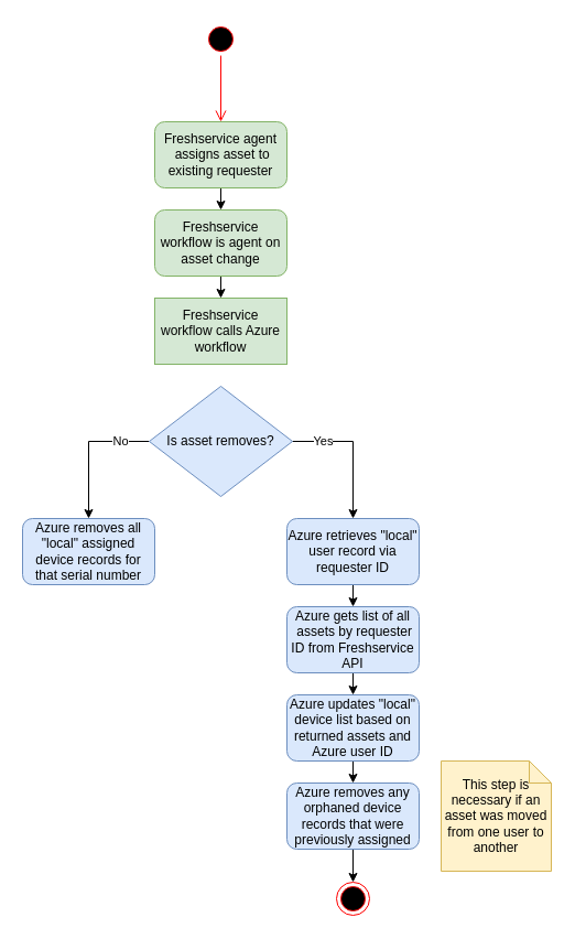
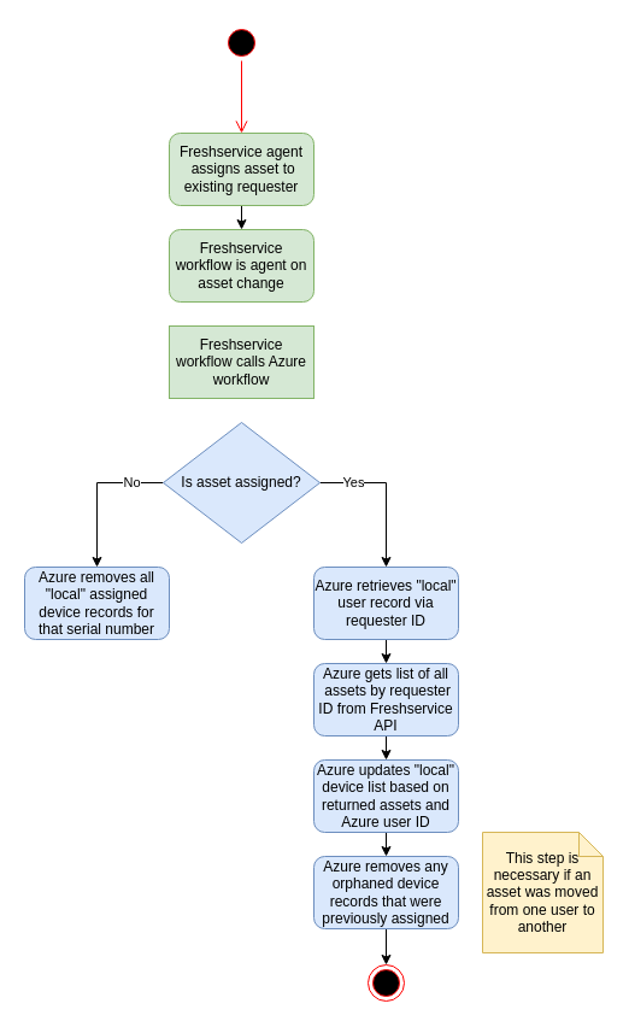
  <mxCell id="0" />
  <mxCell id="1" parent="0" />
  <mxCell id="2" style="edgeStyle=orthogonalEdgeStyle;rounded=0;orthogonalLoop=1;jettySize=auto;html=1;exitX=0.5;exitY=1;exitDx=0;exitDy=0;entryX=0.5;entryY=0;entryDx=0;entryDy=0;" edge="1" parent="1" source="3" target="5"><mxGeometry relative="1" as="geometry" /></mxCell>
  <mxCell id="3" value="Freshservice agent &amp;nbsp;assigns asset to existing requester" style="rounded=1;whiteSpace=wrap;html=1;fillColor=#d5e8d4;strokeColor=#82b366;" vertex="1" parent="1"><mxGeometry x="140" y="110" width="120" height="60" as="geometry" /></mxCell>
- <mxCell id="4" style="edgeStyle=orthogonalEdgeStyle;rounded=0;orthogonalLoop=1;jettySize=auto;html=1;exitX=0.5;exitY=1;exitDx=0;exitDy=0;entryX=0.5;entryY=0;entryDx=0;entryDy=0;" edge="1" parent="1" source="5" target="6"><mxGeometry relative="1" as="geometry" /></mxCell>
  <mxCell id="5" value="Freshservice workflow is agent on asset change" style="rounded=1;whiteSpace=wrap;html=1;fillColor=#d5e8d4;strokeColor=#82b366;" vertex="1" parent="1"><mxGeometry x="140" y="190" width="120" height="60" as="geometry" /></mxCell>
  <mxCell id="6" value="Freshservice workflow calls Azure workflow" style="whiteSpace=wrap;html=1;fillColor=#d5e8d4;strokeColor=#82b366;rounded=0;" vertex="1" parent="1"><mxGeometry x="140" y="270" width="120" height="60" as="geometry" /></mxCell>
  <mxCell id="7" style="edgeStyle=orthogonalEdgeStyle;rounded=0;orthogonalLoop=1;jettySize=auto;html=1;exitX=0.5;exitY=1;exitDx=0;exitDy=0;entryX=0.5;entryY=0;entryDx=0;entryDy=0;" edge="1" parent="1" source="8" target="10"><mxGeometry relative="1" as="geometry" /></mxCell>
  <mxCell id="8" value="Azure retrieves &quot;local&quot; user record via requester ID" style="rounded=1;whiteSpace=wrap;html=1;fillColor=#dae8fc;strokeColor=#6c8ebf;" vertex="1" parent="1"><mxGeometry x="260" y="470" width="120" height="60" as="geometry" /></mxCell>
  <mxCell id="9" style="edgeStyle=orthogonalEdgeStyle;rounded=0;orthogonalLoop=1;jettySize=auto;html=1;exitX=0.5;exitY=1;exitDx=0;exitDy=0;entryX=0.5;entryY=0;entryDx=0;entryDy=0;" edge="1" parent="1" source="10" target="12"><mxGeometry relative="1" as="geometry" /></mxCell>
  <mxCell id="10" value="Azure gets list of all &amp;nbsp;assets by requester ID from Freshservice API" style="rounded=1;whiteSpace=wrap;html=1;fillColor=#dae8fc;strokeColor=#6c8ebf;" vertex="1" parent="1"><mxGeometry x="260" y="550" width="120" height="60" as="geometry" /></mxCell>
  <mxCell id="11" style="edgeStyle=orthogonalEdgeStyle;rounded=0;orthogonalLoop=1;jettySize=auto;html=1;exitX=0.5;exitY=1;exitDx=0;exitDy=0;entryX=0.5;entryY=0;entryDx=0;entryDy=0;" edge="1" parent="1" source="12" target="23"><mxGeometry relative="1" as="geometry" /></mxCell>
  <mxCell id="12" value="Azure updates &quot;local&quot; device list based on returned assets and Azure user ID" style="rounded=1;whiteSpace=wrap;html=1;fillColor=#dae8fc;strokeColor=#6c8ebf;" vertex="1" parent="1"><mxGeometry x="260" y="630" width="120" height="60" as="geometry" /></mxCell>
  <mxCell id="13" value="" style="ellipse;html=1;shape=startState;fillColor=#000000;strokeColor=#ff0000;" vertex="1" parent="1"><mxGeometry x="185" y="20" width="30" height="30" as="geometry" /></mxCell>
  <mxCell id="14" value="" style="edgeStyle=orthogonalEdgeStyle;html=1;verticalAlign=bottom;endArrow=open;endSize=8;strokeColor=#ff0000;rounded=0;" edge="1" source="13" parent="1" target="3"><mxGeometry relative="1" as="geometry"><mxPoint x="230" y="70" as="targetPoint" /></mxGeometry></mxCell>
  <mxCell id="15" value="" style="ellipse;html=1;shape=endState;fillColor=#000000;strokeColor=#ff0000;" vertex="1" parent="1"><mxGeometry x="305" y="800" width="30" height="30" as="geometry" /></mxCell>
  <mxCell id="16" style="edgeStyle=orthogonalEdgeStyle;rounded=0;orthogonalLoop=1;jettySize=auto;html=1;exitX=0;exitY=0.5;exitDx=0;exitDy=0;exitPerimeter=0;entryX=0.5;entryY=0;entryDx=0;entryDy=0;" edge="1" parent="1" source="20" target="21"><mxGeometry relative="1" as="geometry"><mxPoint x="80" y="450" as="targetPoint" /></mxGeometry></mxCell>
  <mxCell id="17" value="No" style="edgeLabel;html=1;align=center;verticalAlign=middle;resizable=0;points=[];" vertex="1" connectable="0" parent="16"><mxGeometry x="-0.563" y="-1" relative="1" as="geometry"><mxPoint as="offset" /></mxGeometry></mxCell>
  <mxCell id="18" style="edgeStyle=orthogonalEdgeStyle;rounded=0;orthogonalLoop=1;jettySize=auto;html=1;exitX=1;exitY=0.5;exitDx=0;exitDy=0;exitPerimeter=0;entryX=0.5;entryY=0;entryDx=0;entryDy=0;" edge="1" parent="1" source="20" target="8"><mxGeometry relative="1" as="geometry"><mxPoint x="340" y="450" as="targetPoint" /></mxGeometry></mxCell>
  <mxCell id="19" value="Yes" style="edgeLabel;html=1;align=center;verticalAlign=middle;resizable=0;points=[];" vertex="1" connectable="0" parent="18"><mxGeometry x="-0.573" y="1" relative="1" as="geometry"><mxPoint as="offset" /></mxGeometry></mxCell>
- <mxCell id="20" value="Is asset removes?" style="strokeWidth=1;html=1;shape=mxgraph.flowchart.decision;whiteSpace=wrap;fillColor=#dae8fc;strokeColor=#6c8ebf;" vertex="1" parent="1"><mxGeometry x="135" y="350" width="130" height="100" as="geometry" /></mxCell>
+ <mxCell id="20" value="Is asset assigned?" style="strokeWidth=1;html=1;shape=mxgraph.flowchart.decision;whiteSpace=wrap;fillColor=#dae8fc;strokeColor=#6c8ebf;" vertex="1" parent="1"><mxGeometry x="135" y="350" width="130" height="100" as="geometry" /></mxCell>
  <mxCell id="21" value="Azure removes all &quot;local&quot; assigned device records for that serial number" style="rounded=1;whiteSpace=wrap;html=1;fillColor=#dae8fc;strokeColor=#6c8ebf;" vertex="1" parent="1"><mxGeometry x="20" y="470" width="120" height="60" as="geometry" /></mxCell>
  <mxCell id="22" style="edgeStyle=orthogonalEdgeStyle;rounded=0;orthogonalLoop=1;jettySize=auto;html=1;exitX=0.5;exitY=1;exitDx=0;exitDy=0;entryX=0.5;entryY=0;entryDx=0;entryDy=0;" edge="1" parent="1" source="23" target="15"><mxGeometry relative="1" as="geometry" /></mxCell>
  <mxCell id="23" value="Azure removes any orphaned device records that were previously assigned" style="rounded=1;whiteSpace=wrap;html=1;fillColor=#dae8fc;strokeColor=#6c8ebf;" vertex="1" parent="1"><mxGeometry x="260" y="710" width="120" height="60" as="geometry" /></mxCell>
  <mxCell id="24" value="This step is necessary if an asset was moved from one user to another" style="shape=note;size=20;whiteSpace=wrap;html=1;strokeWidth=1;fillColor=#fff2cc;strokeColor=#d6b656;" vertex="1" parent="1"><mxGeometry x="400" y="690" width="100" height="100" as="geometry" /></mxCell>
